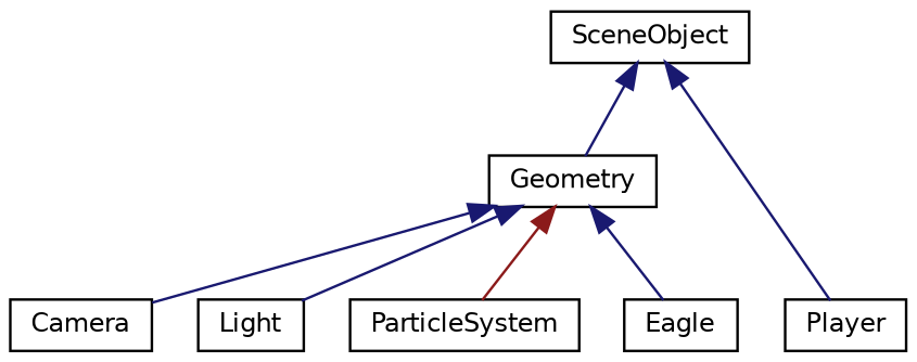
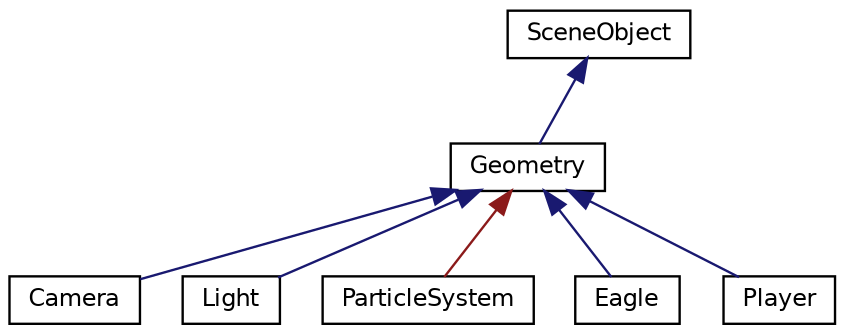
  digraph {
    rankdir=TB
    node [color=black fillcolor=white fontname=Helvetica fontsize=10 shape=record style=filled]
    edge [color=midnightblue dir=back fontname=Helvetica fontsize=10 labelfontname=Helvetica labelfontsize=10 style=solid]
    n1 [height=0.2 label=SceneObject width=0.4]
    n2 [height=0.2 label=Geometry width=0.4]
    n3 [height=0.2 label=Camera width=0.4]
    n4 [height=0.2 label=Light width=0.4]
    n5 [height=0.2 label=ParticleSystem width=0.4]
    n6 [height=0.2 label=Eagle width=0.4]
    n7 [height=0.2 label=Player width=0.4]
    n1 -> n2
    n2 -> n3
    n2 -> n4
    n2 -> n5 [color=firebrick4]
    n2 -> n6
-   n1 -> n7
+   n2 -> n7
  }
